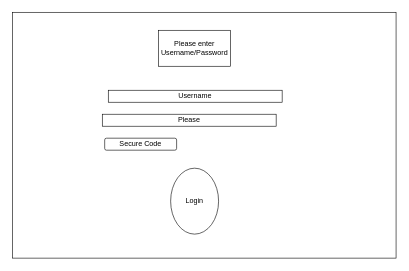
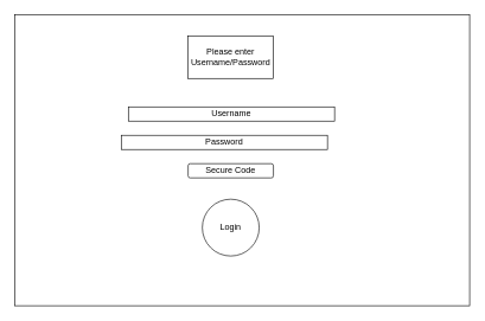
  <mxCell id="0" />
  <mxCell id="1" parent="0" />
  <mxCell id="2" value="" style="rounded=0;whiteSpace=wrap;html=1;" vertex="1" parent="1"><mxGeometry x="20" y="20" width="640" height="410" as="geometry" /></mxCell>
  <mxCell id="3" value="Please enter Username/Password" style="rounded=0;whiteSpace=wrap;html=1;" vertex="1" parent="1"><mxGeometry x="264" y="50" width="120" height="60" as="geometry" /></mxCell>
  <mxCell id="4" value="Username" style="rounded=0;whiteSpace=wrap;html=1;" vertex="1" parent="1"><mxGeometry x="180" y="150" width="290" height="20" as="geometry" /></mxCell>
- <mxCell id="5" value="Please" style="rounded=0;whiteSpace=wrap;html=1;" vertex="1" parent="1"><mxGeometry x="170" y="190" width="290" height="20" as="geometry" /></mxCell>
- <mxCell id="6" value="Secure Code" style="rounded=1;whiteSpace=wrap;html=1;" vertex="1" parent="1"><mxGeometry x="174" y="230" width="120" height="20" as="geometry" /></mxCell>
- <mxCell id="7" value="Login" style="ellipse;whiteSpace=wrap;html=1;aspect=fixed;" vertex="1" parent="1"><mxGeometry x="284" y="280" width="80" height="110" as="geometry" /></mxCell>
+ <mxCell id="5" value="Password" style="rounded=0;whiteSpace=wrap;html=1;" vertex="1" parent="1"><mxGeometry x="170" y="190" width="290" height="20" as="geometry" /></mxCell>
+ <mxCell id="6" value="Secure Code" style="rounded=1;whiteSpace=wrap;html=1;" vertex="1" parent="1"><mxGeometry x="264" y="230" width="120" height="20" as="geometry" /></mxCell>
+ <mxCell id="7" value="Login" style="ellipse;whiteSpace=wrap;html=1;aspect=fixed;" vertex="1" parent="1"><mxGeometry x="284" y="280" width="80" height="80" as="geometry" /></mxCell>
